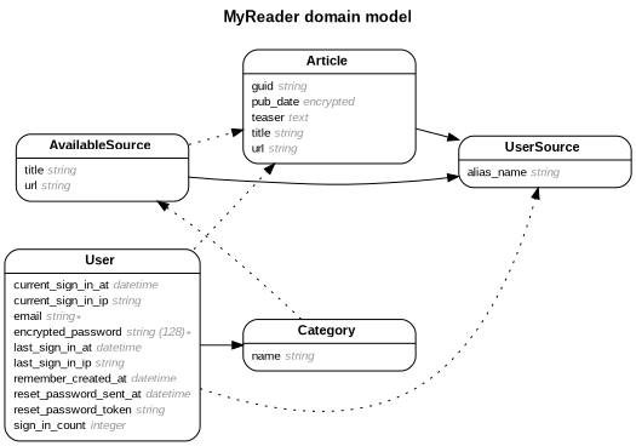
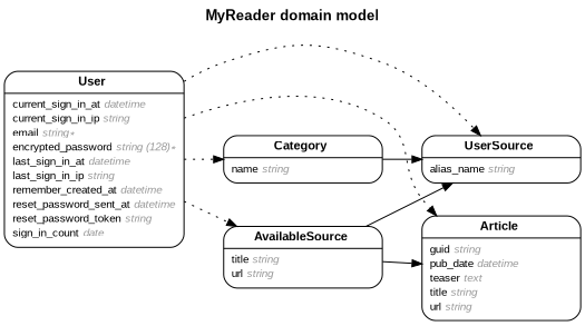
  digraph {
    concentrate=true
    fontname="Arial Bold"
    fontsize=13
    label="MyReader domain model\n\n"
    labelloc=t
    nodesep=0.4
    rankdir=LR
    ranksep=0.5
    node [fontname=Arial fontsize=10 margin="0.07,0.05" penwidth=1.0 shape=Mrecord]
    edge [arrowhead=normal arrowsize=0.9 arrowtail=none dir=both fontname=Arial fontsize=7 labelangle=32 labeldistance=1.8 penwidth=1.0 weight=1 constraint=false style=dotted]
-   n1 [label=<<table border="0" align="center" cellspacing="0.5" cellpadding="0" width="134">   <tr><td align="center" valign="bottom" width="130"><font face="Arial Bold" point-size="11">Article</font></td></tr> </table> | <table border="0" align="left" cellspacing="2" cellpadding="0" width="134">   <tr><td align="left" width="130" port="guid">guid <font face="Arial Italic" color="grey60">string</font></td></tr>   <tr><td align="left" width="130" port="pub_date">pub_date <font face="Arial Italic" color="grey60">encrypted</font></td></tr>   <tr><td align="left" width="130" port="teaser">teaser <font face="Arial Italic" color="grey60">text</font></td></tr>   <tr><td align="left" width="130" port="title">title <font face="Arial Italic" color="grey60">string</font></td></tr>   <tr><td align="left" width="130" port="url">url <font face="Arial Italic" color="grey60">string</font></td></tr> </table> >]
+   n1 [label=<<table border="0" align="center" cellspacing="0.5" cellpadding="0" width="134">   <tr><td align="center" valign="bottom" width="130"><font face="Arial Bold" point-size="11">Article</font></td></tr> </table> | <table border="0" align="left" cellspacing="2" cellpadding="0" width="134">   <tr><td align="left" width="130" port="guid">guid <font face="Arial Italic" color="grey60">string</font></td></tr>   <tr><td align="left" width="130" port="pub_date">pub_date <font face="Arial Italic" color="grey60">datetime</font></td></tr>   <tr><td align="left" width="130" port="teaser">teaser <font face="Arial Italic" color="grey60">text</font></td></tr>   <tr><td align="left" width="130" port="title">title <font face="Arial Italic" color="grey60">string</font></td></tr>   <tr><td align="left" width="130" port="url">url <font face="Arial Italic" color="grey60">string</font></td></tr> </table> >]
    n2 [label=<<table border="0" align="center" cellspacing="0.5" cellpadding="0" width="134">   <tr><td align="center" valign="bottom" width="130"><font face="Arial Bold" point-size="11">AvailableSource</font></td></tr> </table> | <table border="0" align="left" cellspacing="2" cellpadding="0" width="134">   <tr><td align="left" width="130" port="title">title <font face="Arial Italic" color="grey60">string</font></td></tr>   <tr><td align="left" width="130" port="url">url <font face="Arial Italic" color="grey60">string</font></td></tr> </table> >]
    n3 [label=<<table border="0" align="center" cellspacing="0.5" cellpadding="0" width="134">   <tr><td align="center" valign="bottom" width="130"><font face="Arial Bold" point-size="11">UserSource</font></td></tr> </table> | <table border="0" align="left" cellspacing="2" cellpadding="0" width="134">   <tr><td align="left" width="130" port="alias_name">alias_name <font face="Arial Italic" color="grey60">string</font></td></tr> </table> >]
-   n4 [label=<<table border="0" align="center" cellspacing="0.5" cellpadding="0" width="134">   <tr><td align="center" valign="bottom" width="130"><font face="Arial Bold" point-size="11">User</font></td></tr> </table> | <table border="0" align="left" cellspacing="2" cellpadding="0" width="134">   <tr><td align="left" width="130" port="current_sign_in_at">current_sign_in_at <font face="Arial Italic" color="grey60">datetime</font></td></tr>   <tr><td align="left" width="130" port="current_sign_in_ip">current_sign_in_ip <font face="Arial Italic" color="grey60">string</font></td></tr>   <tr><td align="left" width="130" port="email">email <font face="Arial Italic" color="grey60">string ∗</font></td></tr>   <tr><td align="left" width="130" port="encrypted_password">encrypted_password <font face="Arial Italic" color="grey60">string (128) ∗</font></td></tr>   <tr><td align="left" width="130" port="last_sign_in_at">last_sign_in_at <font face="Arial Italic" color="grey60">datetime</font></td></tr>   <tr><td align="left" width="130" port="last_sign_in_ip">last_sign_in_ip <font face="Arial Italic" color="grey60">string</font></td></tr>   <tr><td align="left" width="130" port="remember_created_at">remember_created_at <font face="Arial Italic" color="grey60">datetime</font></td></tr>   <tr><td align="left" width="130" port="reset_password_sent_at">reset_password_sent_at <font face="Arial Italic" color="grey60">datetime</font></td></tr>   <tr><td align="left" width="130" port="reset_password_token">reset_password_token <font face="Arial Italic" color="grey60">string</font></td></tr>   <tr><td align="left" width="130" port="sign_in_count">sign_in_count <font face="Arial Italic" color="grey60">integer</font></td></tr> </table> >]
+   n4 [label=<<table border="0" align="center" cellspacing="0.5" cellpadding="0" width="134">   <tr><td align="center" valign="bottom" width="130"><font face="Arial Bold" point-size="11">User</font></td></tr> </table> | <table border="0" align="left" cellspacing="2" cellpadding="0" width="134">   <tr><td align="left" width="130" port="current_sign_in_at">current_sign_in_at <font face="Arial Italic" color="grey60">datetime</font></td></tr>   <tr><td align="left" width="130" port="current_sign_in_ip">current_sign_in_ip <font face="Arial Italic" color="grey60">string</font></td></tr>   <tr><td align="left" width="130" port="email">email <font face="Arial Italic" color="grey60">string ∗</font></td></tr>   <tr><td align="left" width="130" port="encrypted_password">encrypted_password <font face="Arial Italic" color="grey60">string (128) ∗</font></td></tr>   <tr><td align="left" width="130" port="last_sign_in_at">last_sign_in_at <font face="Arial Italic" color="grey60">datetime</font></td></tr>   <tr><td align="left" width="130" port="last_sign_in_ip">last_sign_in_ip <font face="Arial Italic" color="grey60">string</font></td></tr>   <tr><td align="left" width="130" port="remember_created_at">remember_created_at <font face="Arial Italic" color="grey60">datetime</font></td></tr>   <tr><td align="left" width="130" port="reset_password_sent_at">reset_password_sent_at <font face="Arial Italic" color="grey60">datetime</font></td></tr>   <tr><td align="left" width="130" port="reset_password_token">reset_password_token <font face="Arial Italic" color="grey60">string</font></td></tr>   <tr><td align="left" width="130" port="sign_in_count">sign_in_count <font face="Arial Italic" color="grey60">date</font></td></tr> </table> >]
    n5 [label=<<table border="0" align="center" cellspacing="0.5" cellpadding="0" width="134">   <tr><td align="center" valign="bottom" width="130"><font face="Arial Bold" point-size="11">Category</font></td></tr> </table> | <table border="0" align="left" cellspacing="2" cellpadding="0" width="134">   <tr><td align="left" width="130" port="name">name <font face="Arial Italic" color="grey60">string</font></td></tr> </table> >]
-   n2 -> n1 [weight=2 constraint=""]
+   n2 -> n1 [weight=2 constraint="" style=""]
    n2 -> n3 [weight=2 constraint="" style=""]
    n3 -> n4 [arrowhead=none]
    n4 -> n1
    n4 -> n2
    n4 -> n3
-   n4 -> n5 [weight=2 constraint="" style=""]
+   n4 -> n5 [weight=2 constraint=""]
    n5 -> n2
-   n1 -> n3 [weight=2 constraint="" style=""]
+   n5 -> n3 [weight=2 constraint="" style=""]
  }
